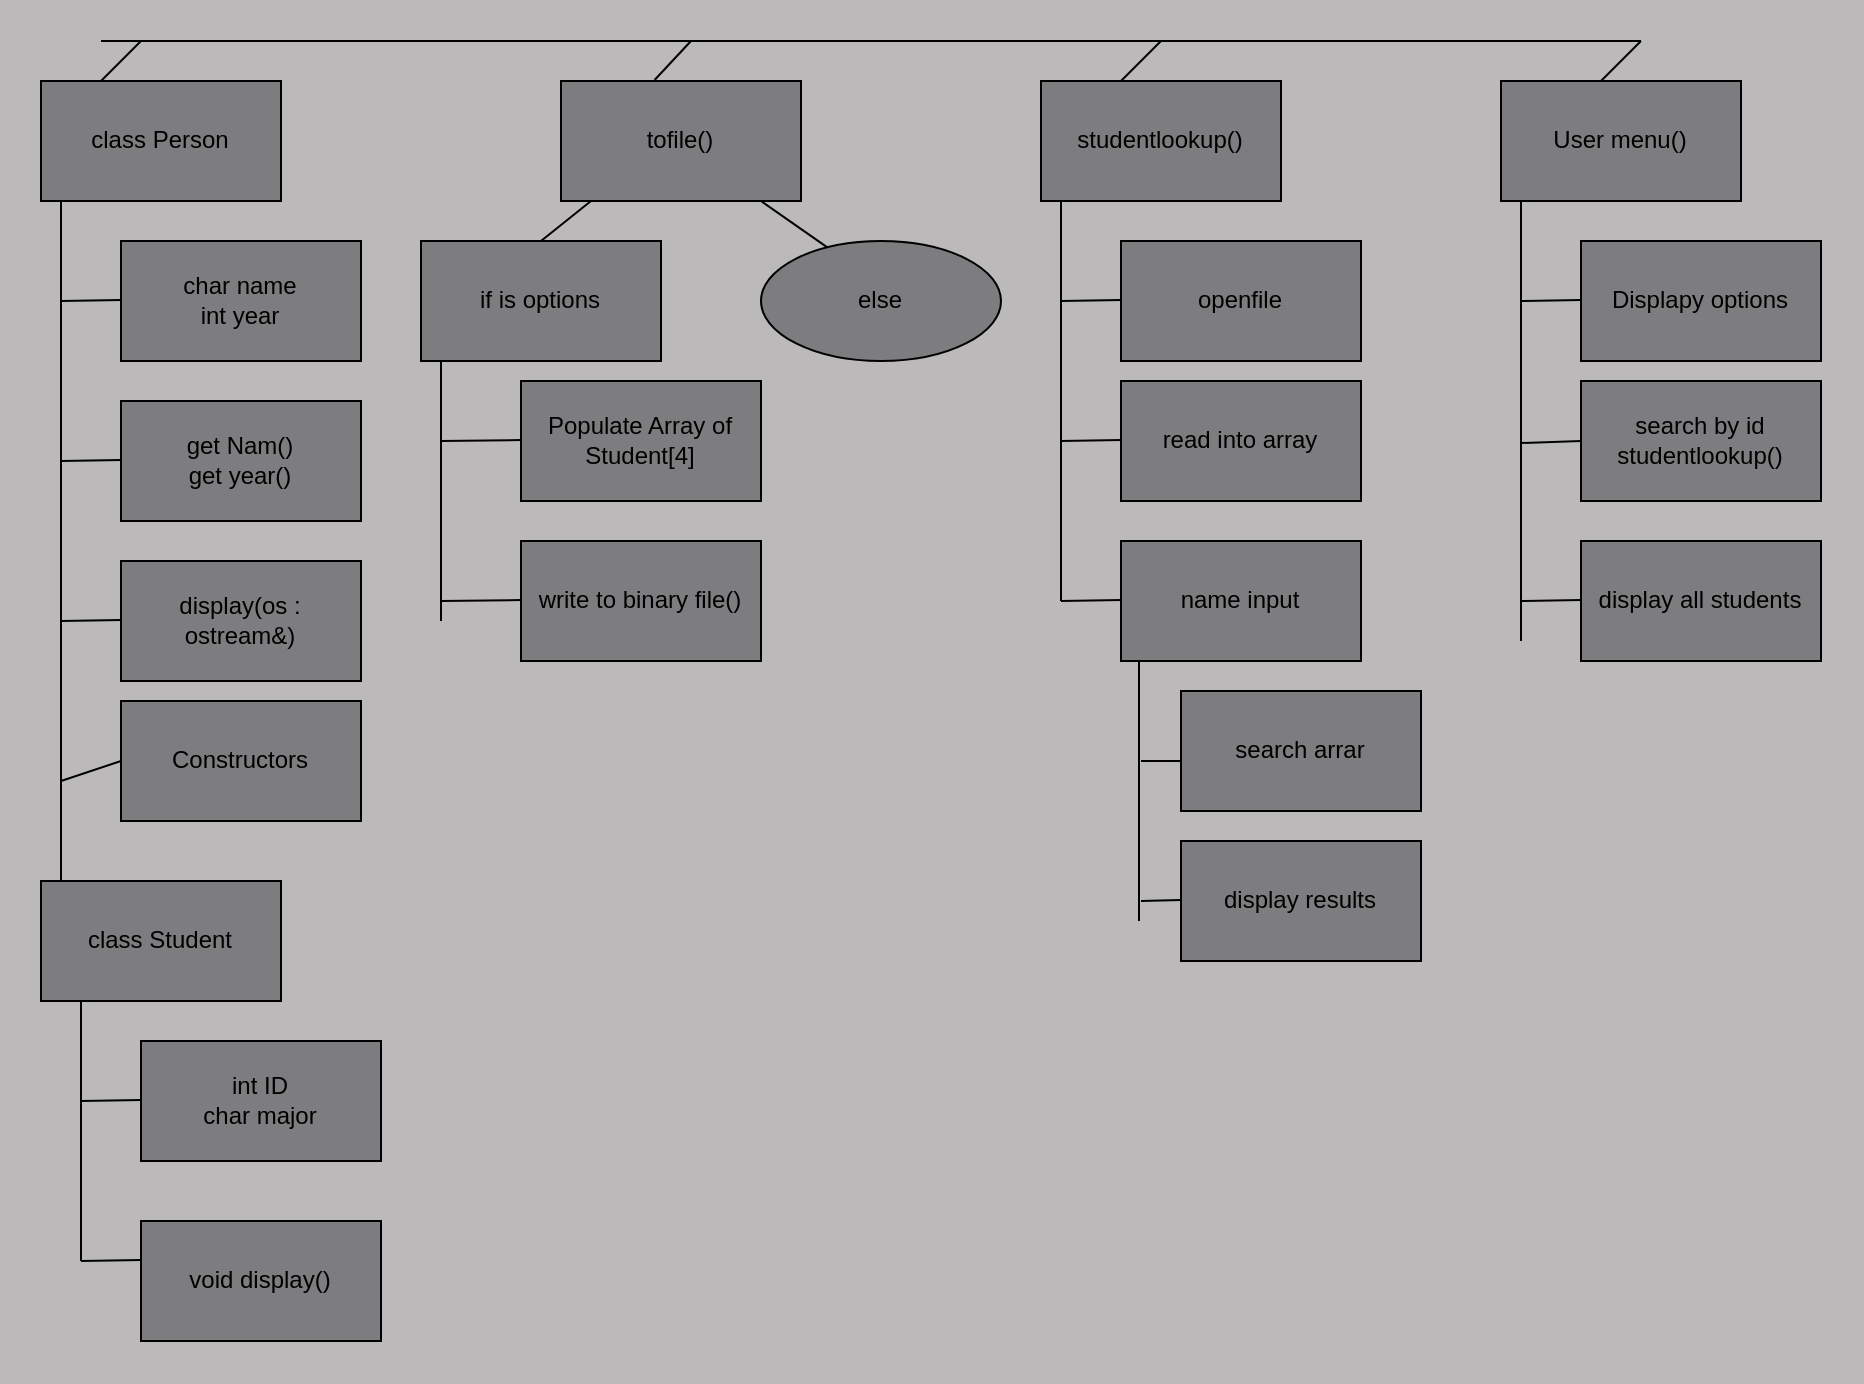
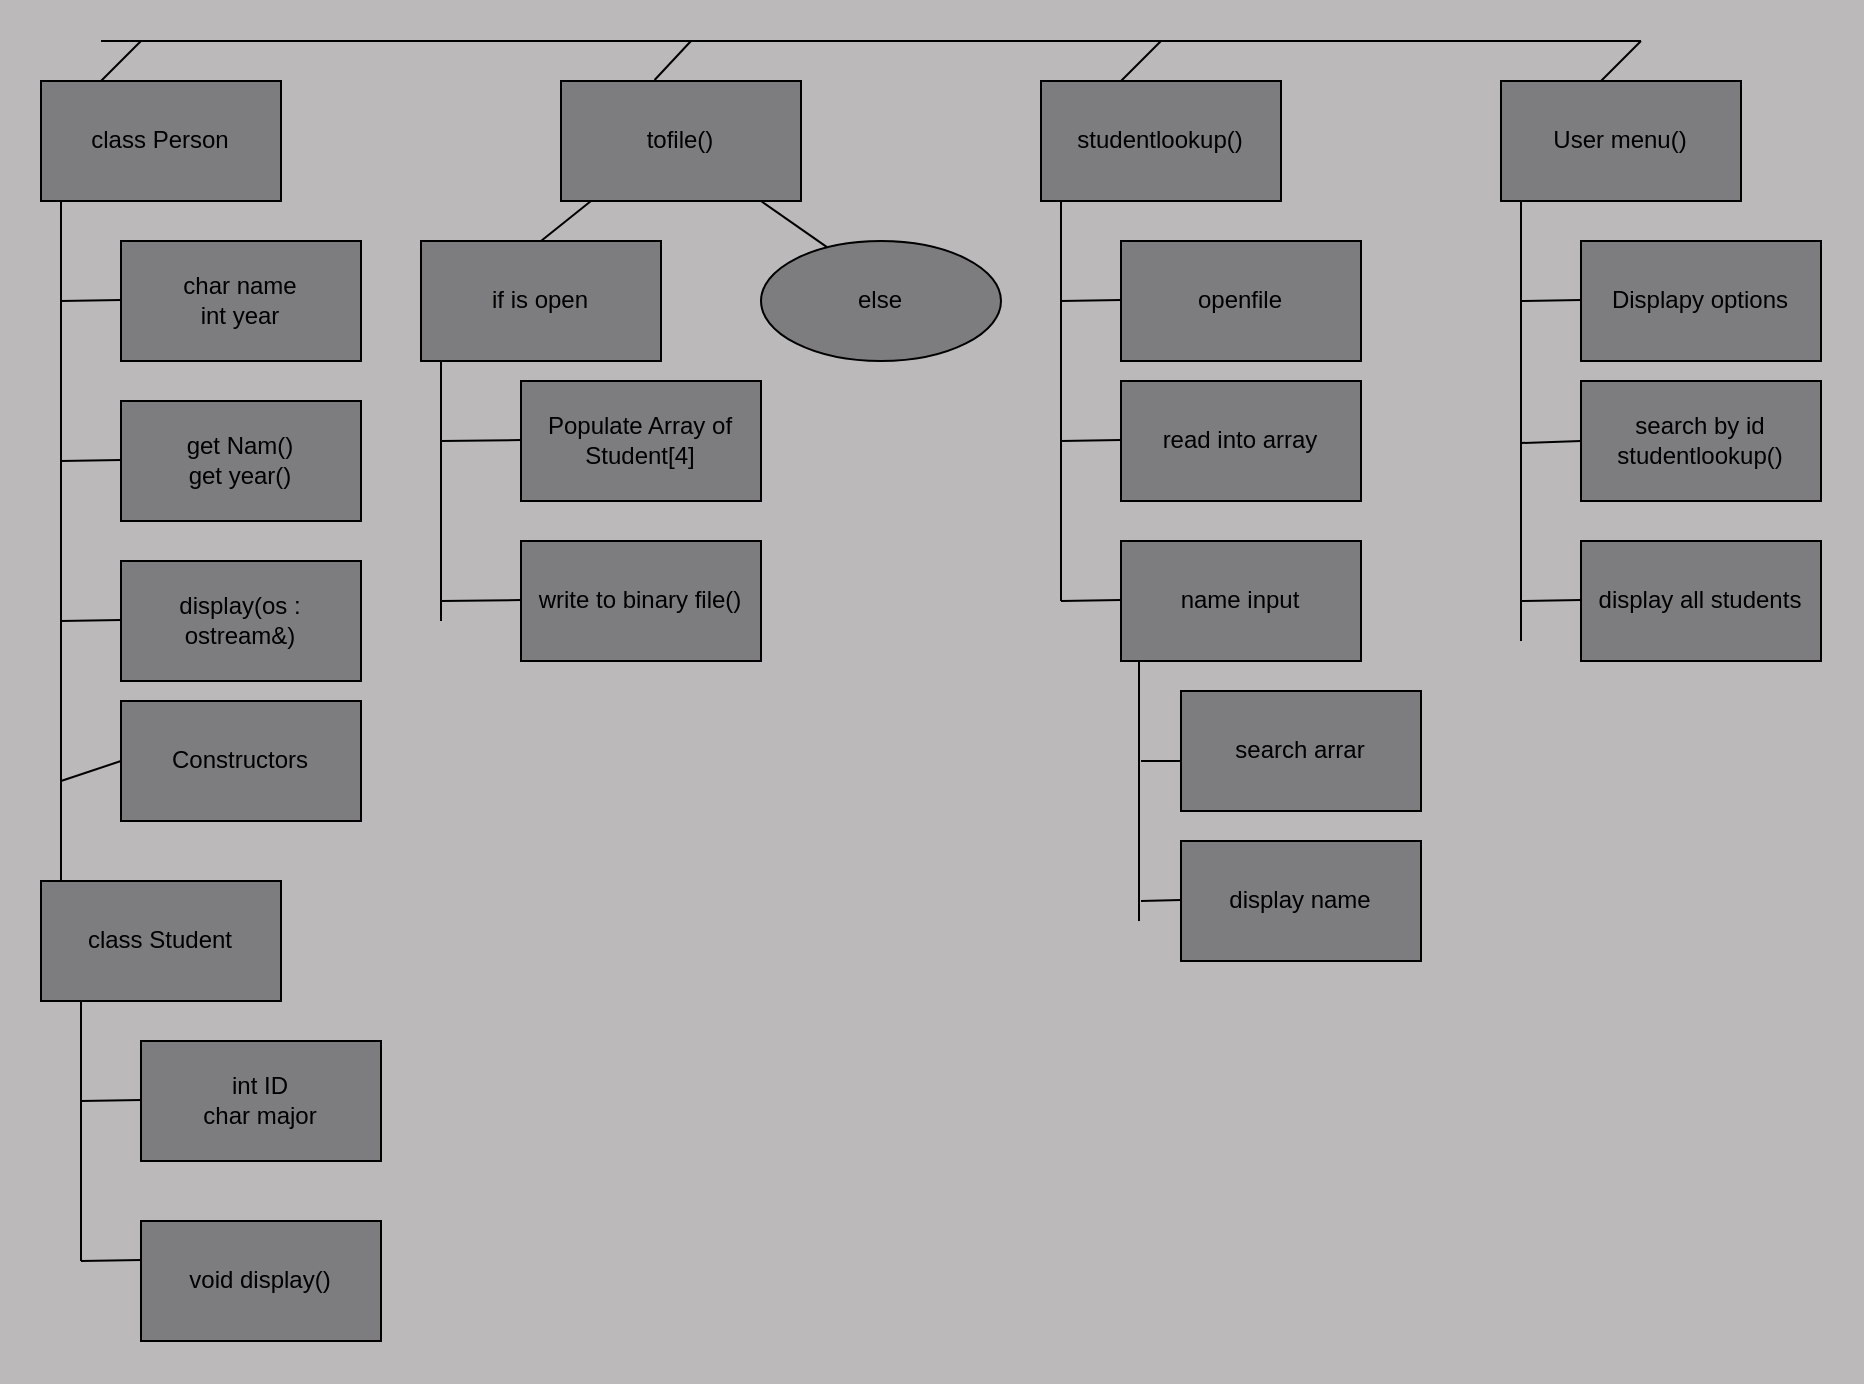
  <mxCell id="0" />
  <mxCell id="1" parent="0" />
  <mxCell id="2" value="class Person" style="rounded=0;whiteSpace=wrap;html=1;fontColor=#000000;fillColor=#7d7c7e;" parent="1" vertex="1"><mxGeometry y="40" width="120" height="60" as="geometry" x="20" /></mxCell>
  <mxCell id="3" value="&lt;div&gt;char name&lt;/div&gt;&lt;div&gt;int year&lt;/div&gt;" style="rounded=0;whiteSpace=wrap;html=1;fontColor=#000000;fillColor=#7d7c7e;" parent="1" vertex="1"><mxGeometry x="60" y="120" width="120" height="60" as="geometry" /></mxCell>
  <mxCell id="4" value="get Nam()&lt;br&gt;get year()" style="rounded=0;whiteSpace=wrap;html=1;fontColor=#000000;fillColor=#7d7c7e;" parent="1" vertex="1"><mxGeometry x="60" y="200" width="120" height="60" as="geometry" /></mxCell>
  <mxCell id="5" value="display(os : ostream&amp;amp;)" style="rounded=0;whiteSpace=wrap;html=1;fontColor=#000000;fillColor=#7d7c7e;" parent="1" vertex="1"><mxGeometry x="60" y="280" width="120" height="60" as="geometry" /></mxCell>
  <mxCell id="6" value="Populate Array of Student[4]" style="rounded=0;whiteSpace=wrap;html=1;fontColor=#000000;fillColor=#7d7c7e;" parent="1" vertex="1"><mxGeometry x="260" y="190" width="120" height="60" as="geometry" /></mxCell>
  <mxCell id="7" value="Constructors" style="rounded=0;whiteSpace=wrap;html=1;fontColor=#000000;fillColor=#7d7c7e;" parent="1" vertex="1"><mxGeometry x="60" y="350" width="120" height="60" as="geometry" /></mxCell>
  <mxCell id="8" value="tofile()" style="rounded=0;whiteSpace=wrap;html=1;fontColor=#000000;fillColor=#7d7c7e;" parent="1" vertex="1"><mxGeometry x="280" y="40" width="120" height="60" as="geometry" /></mxCell>
- <mxCell id="9" value="if is options" style="rounded=0;whiteSpace=wrap;html=1;fontColor=#000000;fillColor=#7d7c7e;" parent="1" vertex="1"><mxGeometry x="210" y="120" width="120" height="60" as="geometry" /></mxCell>
+ <mxCell id="9" value="if is open" style="rounded=0;whiteSpace=wrap;html=1;fontColor=#000000;fillColor=#7d7c7e;" parent="1" vertex="1"><mxGeometry x="210" y="120" width="120" height="60" as="geometry" /></mxCell>
  <mxCell id="10" value="write to binary file()" style="rounded=0;whiteSpace=wrap;html=1;fontColor=#000000;fillColor=#7d7c7e;" parent="1" vertex="1"><mxGeometry x="260" y="270" width="120" height="60" as="geometry" /></mxCell>
  <mxCell id="11" value="else" style="ellipse;whiteSpace=wrap;html=1;fontColor=#000000;fillColor=#7d7c7e;" parent="1" vertex="1"><mxGeometry x="380" y="120" width="120" height="60" as="geometry" /></mxCell>
  <mxCell id="12" value="studentlookup()" style="rounded=0;whiteSpace=wrap;html=1;fontColor=#000000;fillColor=#7d7c7e;" parent="1" vertex="1"><mxGeometry x="520" y="40" width="120" height="60" as="geometry" /></mxCell>
  <mxCell id="13" value="openfile" style="rounded=0;whiteSpace=wrap;html=1;fontColor=#000000;fillColor=#7d7c7e;" parent="1" vertex="1"><mxGeometry x="560" y="120" width="120" height="60" as="geometry" /></mxCell>
  <mxCell id="14" value="read into array" style="rounded=0;whiteSpace=wrap;html=1;fontColor=#000000;fillColor=#7d7c7e;" parent="1" vertex="1"><mxGeometry x="560" y="190" width="120" height="60" as="geometry" /></mxCell>
  <mxCell id="15" value="name input" style="rounded=0;whiteSpace=wrap;html=1;fontColor=#000000;fillColor=#7d7c7e;" parent="1" vertex="1"><mxGeometry x="560" y="270" width="120" height="60" as="geometry" /></mxCell>
  <mxCell id="16" value="search arrar" style="rounded=0;whiteSpace=wrap;html=1;fontColor=#000000;fillColor=#7d7c7e;" parent="1" vertex="1"><mxGeometry x="590" y="345" width="120" height="60" as="geometry" /></mxCell>
- <mxCell id="17" value="display results" style="rounded=0;whiteSpace=wrap;html=1;fontColor=#000000;fillColor=#7d7c7e;" parent="1" vertex="1"><mxGeometry x="590" y="420" width="120" height="60" as="geometry" /></mxCell>
+ <mxCell id="17" value="display name" style="rounded=0;whiteSpace=wrap;html=1;fontColor=#000000;fillColor=#7d7c7e;" parent="1" vertex="1"><mxGeometry x="590" y="420" width="120" height="60" as="geometry" /></mxCell>
  <mxCell id="18" value="User menu()" style="rounded=0;whiteSpace=wrap;html=1;fontColor=#000000;fillColor=#7d7c7e;" parent="1" vertex="1"><mxGeometry x="750" y="40" width="120" height="60" as="geometry" /></mxCell>
  <mxCell id="19" value="Displapy options" style="rounded=0;whiteSpace=wrap;html=1;fontColor=#000000;fillColor=#7d7c7e;" parent="1" vertex="1"><mxGeometry x="790" y="120" width="120" height="60" as="geometry" /></mxCell>
  <mxCell id="20" value="search by id&lt;br&gt;studentlookup()" style="rounded=0;whiteSpace=wrap;html=1;fontColor=#000000;fillColor=#7d7c7e;" parent="1" vertex="1"><mxGeometry x="790" y="190" width="120" height="60" as="geometry" /></mxCell>
  <mxCell id="21" value="display all students&lt;span style=&quot;color: rgba(0, 0, 0, 0); font-family: monospace; font-size: 0px; text-align: start;&quot;&gt;%3CmxGraphModel%3E%3Croot%3E%3CmxCell%20id%3D%220%22%2F%3E%3CmxCell%20id%3D%221%22%20parent%3D%220%22%2F%3E%3CmxCell%20id%3D%222%22%20value%3D%22search%20arrar%22%20style%3D%22rounded%3D0%3BwhiteSpace%3Dwrap%3Bhtml%3D1%3BfontColor%3D%23000000%3BfillColor%3D%237d7c7e%3B%22%20vertex%3D%221%22%20parent%3D%221%22%3E%3CmxGeometry%20x%3D%22630%22%20y%3D%22420%22%20width%3D%22120%22%20height%3D%2260%22%20as%3D%22geometry%22%2F%3E%3C%2FmxCell%3E%3C%2Froot%3E%3C%2FmxGraphModel%3E&lt;/span&gt;" style="rounded=0;whiteSpace=wrap;html=1;fontColor=#000000;fillColor=#7d7c7e;" parent="1" vertex="1"><mxGeometry x="790" y="270" width="120" height="60" as="geometry" /></mxCell>
  <mxCell id="22" value="" style="endArrow=none;html=1;fontColor=#000000;strokeColor=#000000;" parent="1" edge="1"><mxGeometry width="50" height="50" relative="1" as="geometry"><mxPoint x="30" y="390" as="sourcePoint" /><mxPoint x="30" y="100" as="targetPoint" /></mxGeometry></mxCell>
  <mxCell id="23" value="" style="endArrow=none;html=1;fontColor=#000000;strokeColor=#000000;exitX=0;exitY=0.5;exitDx=0;exitDy=0;" parent="1" source="7" edge="1"><mxGeometry width="50" height="50" relative="1" as="geometry"><mxPoint x="40" y="680" as="sourcePoint" /><mxPoint x="30" y="390" as="targetPoint" /></mxGeometry></mxCell>
  <mxCell id="24" value="" style="endArrow=none;html=1;fontColor=#000000;strokeColor=#000000;exitX=0;exitY=0.5;exitDx=0;exitDy=0;" parent="1" edge="1"><mxGeometry width="50" height="50" relative="1" as="geometry"><mxPoint x="60" y="309.5" as="sourcePoint" /><mxPoint x="30" y="310" as="targetPoint" /></mxGeometry></mxCell>
  <mxCell id="25" value="" style="endArrow=none;html=1;fontColor=#000000;strokeColor=#000000;exitX=0;exitY=0.5;exitDx=0;exitDy=0;" parent="1" edge="1"><mxGeometry width="50" height="50" relative="1" as="geometry"><mxPoint x="60" y="229.5" as="sourcePoint" /><mxPoint x="30" y="230" as="targetPoint" /></mxGeometry></mxCell>
  <mxCell id="26" value="" style="endArrow=none;html=1;fontColor=#000000;strokeColor=#000000;exitX=0;exitY=0.5;exitDx=0;exitDy=0;" parent="1" edge="1"><mxGeometry width="50" height="50" relative="1" as="geometry"><mxPoint x="60" y="149.5" as="sourcePoint" /><mxPoint x="30" y="150" as="targetPoint" /></mxGeometry></mxCell>
  <mxCell id="27" value="" style="endArrow=none;html=1;fontColor=#000000;strokeColor=#000000;" parent="1" edge="1"><mxGeometry width="50" height="50" relative="1" as="geometry"><mxPoint x="220" y="310" as="sourcePoint" /><mxPoint x="220" y="180" as="targetPoint" /></mxGeometry></mxCell>
  <mxCell id="28" value="" style="endArrow=none;html=1;fontColor=#000000;strokeColor=#000000;" parent="1" edge="1"><mxGeometry width="50" height="50" relative="1" as="geometry"><mxPoint x="530" y="300" as="sourcePoint" /><mxPoint x="530" y="100" as="targetPoint" /></mxGeometry></mxCell>
  <mxCell id="29" value="" style="endArrow=none;html=1;fontColor=#000000;strokeColor=#000000;" parent="1" edge="1"><mxGeometry width="50" height="50" relative="1" as="geometry"><mxPoint x="760" y="320" as="sourcePoint" /><mxPoint x="760" y="100" as="targetPoint" /></mxGeometry></mxCell>
  <mxCell id="30" value="" style="endArrow=none;html=1;fontColor=#000000;strokeColor=#000000;" parent="1" edge="1"><mxGeometry width="50" height="50" relative="1" as="geometry"><mxPoint x="820" y="20" as="sourcePoint" /><mxPoint x="50" y="20" as="targetPoint" /></mxGeometry></mxCell>
  <mxCell id="31" value="" style="endArrow=none;html=1;strokeColor=#000000;fontColor=#000000;exitX=0.5;exitY=0;exitDx=0;exitDy=0;" parent="1" source="9" edge="1"><mxGeometry width="50" height="50" relative="1" as="geometry"><mxPoint x="270" y="130" as="sourcePoint" /><mxPoint x="295" y="100" as="targetPoint" /></mxGeometry></mxCell>
  <mxCell id="32" value="" style="endArrow=none;html=1;fontColor=#000000;strokeColor=#000000;exitX=0.25;exitY=0;exitDx=0;exitDy=0;" parent="1" source="11" edge="1"><mxGeometry width="50" height="50" relative="1" as="geometry"><mxPoint x="380" y="300" as="sourcePoint" /><mxPoint x="380" y="100" as="targetPoint" /></mxGeometry></mxCell>
  <mxCell id="33" value="" style="endArrow=none;html=1;fontColor=#000000;strokeColor=#000000;exitX=0;exitY=0.5;exitDx=0;exitDy=0;" parent="1" edge="1"><mxGeometry width="50" height="50" relative="1" as="geometry"><mxPoint x="260" y="299.5" as="sourcePoint" /><mxPoint x="220" y="300" as="targetPoint" /></mxGeometry></mxCell>
  <mxCell id="34" value="" style="endArrow=none;html=1;fontColor=#000000;strokeColor=#000000;exitX=0;exitY=0.5;exitDx=0;exitDy=0;" parent="1" edge="1"><mxGeometry width="50" height="50" relative="1" as="geometry"><mxPoint x="260" y="219.5" as="sourcePoint" /><mxPoint x="220" y="220" as="targetPoint" /></mxGeometry></mxCell>
  <mxCell id="35" value="" style="endArrow=none;html=1;fontColor=#000000;strokeColor=#000000;exitX=0;exitY=0.5;exitDx=0;exitDy=0;" parent="1" edge="1"><mxGeometry width="50" height="50" relative="1" as="geometry"><mxPoint x="560" y="149.5" as="sourcePoint" /><mxPoint x="530" y="150" as="targetPoint" /></mxGeometry></mxCell>
  <mxCell id="36" value="" style="endArrow=none;html=1;fontColor=#000000;strokeColor=#000000;exitX=0;exitY=0.5;exitDx=0;exitDy=0;" parent="1" edge="1"><mxGeometry width="50" height="50" relative="1" as="geometry"><mxPoint x="560" y="219.5" as="sourcePoint" /><mxPoint x="530" y="220" as="targetPoint" /></mxGeometry></mxCell>
  <mxCell id="37" value="" style="endArrow=none;html=1;fontColor=#000000;strokeColor=#000000;exitX=0;exitY=0.5;exitDx=0;exitDy=0;" parent="1" edge="1"><mxGeometry width="50" height="50" relative="1" as="geometry"><mxPoint x="560" y="299.5" as="sourcePoint" /><mxPoint x="530" y="300" as="targetPoint" /></mxGeometry></mxCell>
  <mxCell id="38" value="" style="endArrow=none;html=1;fontColor=#000000;strokeColor=#000000;exitX=0;exitY=0.5;exitDx=0;exitDy=0;" parent="1" edge="1"><mxGeometry width="50" height="50" relative="1" as="geometry"><mxPoint x="790" y="149.5" as="sourcePoint" /><mxPoint x="760" y="150" as="targetPoint" /></mxGeometry></mxCell>
  <mxCell id="39" value="" style="endArrow=none;html=1;fontColor=#000000;strokeColor=#000000;exitX=0;exitY=0.5;exitDx=0;exitDy=0;" parent="1" edge="1"><mxGeometry width="50" height="50" relative="1" as="geometry"><mxPoint x="790" y="220" as="sourcePoint" /><mxPoint x="760" y="221" as="targetPoint" /></mxGeometry></mxCell>
  <mxCell id="40" value="" style="endArrow=none;html=1;fontColor=#000000;strokeColor=#000000;exitX=0;exitY=0.5;exitDx=0;exitDy=0;" parent="1" edge="1"><mxGeometry width="50" height="50" relative="1" as="geometry"><mxPoint x="790" y="299.5" as="sourcePoint" /><mxPoint x="760" y="300" as="targetPoint" /></mxGeometry></mxCell>
  <mxCell id="41" value="" style="endArrow=none;html=1;strokeColor=#000000;fontColor=#000000;" parent="1" edge="1"><mxGeometry width="50" height="50" relative="1" as="geometry"><mxPoint x="50" y="40" as="sourcePoint" /><mxPoint x="70" y="20" as="targetPoint" /></mxGeometry></mxCell>
  <mxCell id="42" value="" style="endArrow=none;html=1;strokeColor=#000000;fontColor=#000000;exitX=0.39;exitY=-0.008;exitDx=0;exitDy=0;exitPerimeter=0;" parent="1" source="8" edge="1"><mxGeometry width="50" height="50" relative="1" as="geometry"><mxPoint x="295" y="70" as="sourcePoint" /><mxPoint x="345" y="20" as="targetPoint" /></mxGeometry></mxCell>
  <mxCell id="43" value="" style="endArrow=none;html=1;strokeColor=#000000;fontColor=#000000;" parent="1" edge="1"><mxGeometry width="50" height="50" relative="1" as="geometry"><mxPoint x="560" y="40" as="sourcePoint" /><mxPoint x="580" y="20" as="targetPoint" /></mxGeometry></mxCell>
  <mxCell id="44" value="" style="endArrow=none;html=1;strokeColor=#000000;fontColor=#000000;" parent="1" edge="1"><mxGeometry width="50" height="50" relative="1" as="geometry"><mxPoint x="800" y="40" as="sourcePoint" /><mxPoint x="820" y="20" as="targetPoint" /></mxGeometry></mxCell>
  <mxCell id="45" value="" style="endArrow=none;html=1;fontColor=#000000;strokeColor=#000000;" edge="1" parent="1"><mxGeometry width="50" height="50" relative="1" as="geometry"><mxPoint x="40" y="630" as="sourcePoint" /><mxPoint x="40" y="490" as="targetPoint" /></mxGeometry></mxCell>
  <mxCell id="46" value="" style="endArrow=none;html=1;fontColor=#000000;strokeColor=#000000;exitX=0;exitY=0.5;exitDx=0;exitDy=0;" edge="1" parent="1"><mxGeometry width="50" height="50" relative="1" as="geometry"><mxPoint x="70" y="629.5" as="sourcePoint" /><mxPoint x="40" y="630" as="targetPoint" /></mxGeometry></mxCell>
  <mxCell id="47" value="" style="endArrow=none;html=1;fontColor=#000000;strokeColor=#000000;exitX=0;exitY=0.5;exitDx=0;exitDy=0;" edge="1" parent="1"><mxGeometry width="50" height="50" relative="1" as="geometry"><mxPoint x="70" y="549.5" as="sourcePoint" /><mxPoint x="40" y="550" as="targetPoint" /></mxGeometry></mxCell>
  <mxCell id="48" value="class Student" style="rounded=0;whiteSpace=wrap;html=1;fontColor=#000000;fillColor=#7d7c7e;" vertex="1" parent="1"><mxGeometry y="440" width="120" height="60" as="geometry" x="20" /></mxCell>
  <mxCell id="49" value="" style="endArrow=none;html=1;strokeColor=#000000;" edge="1" parent="1"><mxGeometry width="50" height="50" relative="1" as="geometry"><mxPoint x="30" y="440" as="sourcePoint" /><mxPoint x="30" y="390" as="targetPoint" /></mxGeometry></mxCell>
  <mxCell id="50" value="&lt;div&gt;int ID&lt;br&gt;char major&lt;/div&gt;" style="rounded=0;whiteSpace=wrap;html=1;fontColor=#000000;fillColor=#7d7c7e;" vertex="1" parent="1"><mxGeometry x="70" y="520" width="120" height="60" as="geometry" /></mxCell>
  <mxCell id="51" value="void display()" style="rounded=0;whiteSpace=wrap;html=1;fontColor=#000000;fillColor=#7d7c7e;" vertex="1" parent="1"><mxGeometry x="70" y="610" width="120" height="60" as="geometry" /></mxCell>
  <mxCell id="52" value="" style="endArrow=none;html=1;strokeColor=#000000;" edge="1" parent="1"><mxGeometry width="50" height="50" relative="1" as="geometry"><mxPoint x="569" y="460" as="sourcePoint" /><mxPoint x="569" y="330" as="targetPoint" /></mxGeometry></mxCell>
  <mxCell id="53" value="" style="endArrow=none;html=1;strokeColor=#000000;" edge="1" parent="1"><mxGeometry width="50" height="50" relative="1" as="geometry"><mxPoint x="570" y="380" as="sourcePoint" /><mxPoint x="590" y="380" as="targetPoint" /></mxGeometry></mxCell>
  <mxCell id="54" value="" style="endArrow=none;html=1;strokeColor=#000000;entryX=0.083;entryY=0.583;entryDx=0;entryDy=0;entryPerimeter=0;" edge="1" parent="1"><mxGeometry width="50" height="50" relative="1" as="geometry"><mxPoint x="570" y="450" as="sourcePoint" /><mxPoint x="590" y="449.5" as="targetPoint" /></mxGeometry></mxCell>
